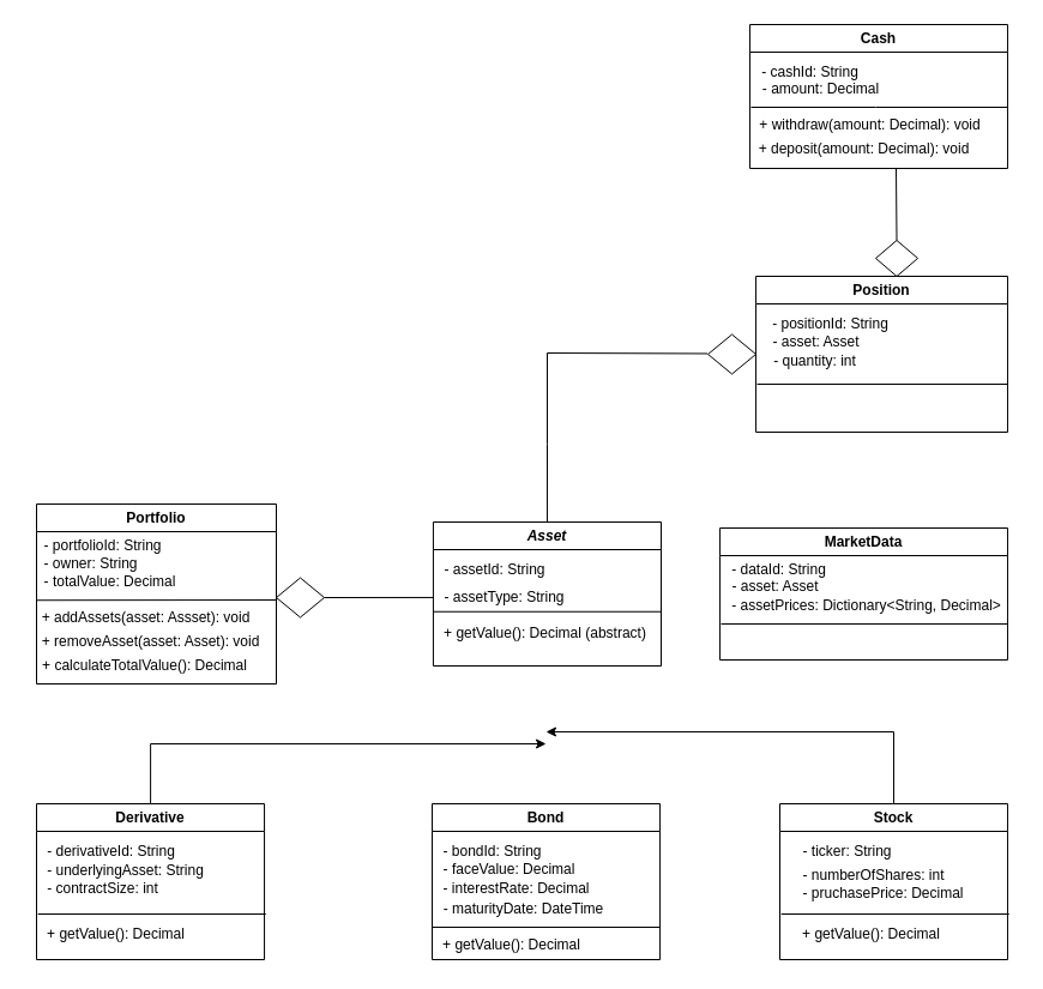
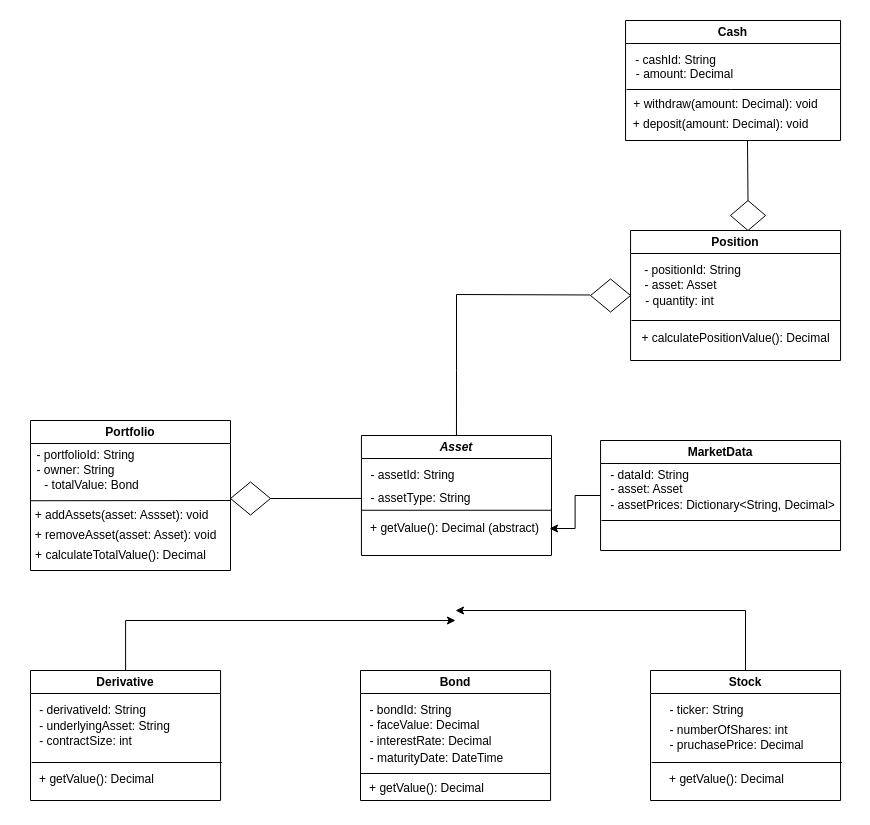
  <mxCell id="0" />
  <mxCell id="1" parent="0" />
  <mxCell id="2" value="" style="group" vertex="1" connectable="0" parent="1"><mxGeometry x="20" y="420" width="210" height="150" as="geometry" /></mxCell>
  <mxCell id="3" value="Portfolio" style="swimlane;whiteSpace=wrap;html=1;container=0;" vertex="1" parent="2"><mxGeometry x="10" width="200" height="150" as="geometry" /></mxCell>
  <mxCell id="4" value="- portfolioId: String" style="text;html=1;align=center;verticalAlign=middle;resizable=0;points=[];autosize=1;strokeColor=none;fillColor=none;container=0;" vertex="1" parent="2"><mxGeometry x="5" y="20" width="120" height="30" as="geometry" /></mxCell>
  <mxCell id="5" value="- owner: String" style="text;html=1;align=center;verticalAlign=middle;resizable=0;points=[];autosize=1;strokeColor=none;fillColor=none;container=0;" vertex="1" parent="2"><mxGeometry x="5" y="35" width="100" height="30" as="geometry" /></mxCell>
- <mxCell id="6" value="- totalValue: Decimal" style="text;html=1;align=center;verticalAlign=middle;resizable=0;points=[];autosize=1;strokeColor=none;fillColor=none;container=0;" vertex="1" parent="2"><mxGeometry x="6" y="50" width="130" height="30" as="geometry" /></mxCell>
+ <mxCell id="6" value="- totalValue: Bond" style="text;html=1;align=center;verticalAlign=middle;resizable=0;points=[];autosize=1;strokeColor=none;fillColor=none;container=0;" vertex="1" parent="2"><mxGeometry x="6" y="50" width="130" height="30" as="geometry" /></mxCell>
  <mxCell id="7" value="" style="endArrow=none;html=1;rounded=0;exitX=0.075;exitY=1.008;exitDx=0;exitDy=0;exitPerimeter=0;" edge="1" parent="2"><mxGeometry width="50" height="50" relative="1" as="geometry"><mxPoint x="10" y="80.24" as="sourcePoint" /><mxPoint x="210" y="80" as="targetPoint" /></mxGeometry></mxCell>
  <mxCell id="8" value="+ addAssets(asset: Assset): void" style="text;html=1;align=center;verticalAlign=middle;resizable=0;points=[];autosize=1;strokeColor=none;fillColor=none;container=0;" vertex="1" parent="2"><mxGeometry x="1" y="80" width="200" height="30" as="geometry" /></mxCell>
  <mxCell id="9" value="+ removeAsset(asset: Asset): void" style="text;html=1;align=center;verticalAlign=middle;resizable=0;points=[];autosize=1;strokeColor=none;fillColor=none;container=0;" vertex="1" parent="2"><mxGeometry y="100" width="210" height="30" as="geometry" /></mxCell>
  <mxCell id="10" value="+ calculateTotalValue(): Decimal" style="text;html=1;align=center;verticalAlign=middle;resizable=0;points=[];autosize=1;strokeColor=none;fillColor=none;container=0;" vertex="1" parent="2"><mxGeometry x="5" y="120" width="190" height="30" as="geometry" /></mxCell>
  <mxCell id="11" value="" style="group" vertex="1" connectable="0" parent="1"><mxGeometry x="360" y="435" width="191" height="205" as="geometry" /></mxCell>
  <mxCell id="12" value="&lt;i&gt;Asset&lt;/i&gt;" style="swimlane;whiteSpace=wrap;html=1;" vertex="1" parent="11"><mxGeometry x="0.95" width="190.05" height="120" as="geometry" /></mxCell>
  <mxCell id="13" value="- assetId: String" style="text;html=1;align=center;verticalAlign=middle;resizable=0;points=[];autosize=1;strokeColor=none;fillColor=none;" vertex="1" parent="12"><mxGeometry x="-3.801" y="25" width="110" height="30" as="geometry" /></mxCell>
  <mxCell id="14" value="" style="endArrow=none;html=1;rounded=0;entryX=1;entryY=0.5;entryDx=0;entryDy=0;exitX=0;exitY=0.5;exitDx=0;exitDy=0;" edge="1" parent="12"><mxGeometry width="50" height="50" relative="1" as="geometry"><mxPoint y="74.76" as="sourcePoint" /><mxPoint x="190.05" y="74.76" as="targetPoint" /></mxGeometry></mxCell>
  <mxCell id="15" value="+ getValue(): Decimal (abstract)" style="text;html=1;align=center;verticalAlign=middle;resizable=0;points=[];autosize=1;strokeColor=none;fillColor=none;" vertex="1" parent="12"><mxGeometry x="-1.9" y="78" width="190" height="30" as="geometry" /></mxCell>
  <mxCell id="16" value="- assetType: String" style="text;html=1;align=center;verticalAlign=middle;resizable=0;points=[];autosize=1;strokeColor=none;fillColor=none;" vertex="1" parent="11"><mxGeometry y="48" width="120" height="30" as="geometry" /></mxCell>
  <mxCell id="17" style="edgeStyle=orthogonalEdgeStyle;rounded=0;orthogonalLoop=1;jettySize=auto;html=1;exitX=0.5;exitY=0;exitDx=0;exitDy=0;" edge="1" parent="11" source="18"><mxGeometry relative="1" as="geometry"><mxPoint x="95" y="175" as="targetPoint" /><mxPoint x="384" y="235" as="sourcePoint" /><Array as="points"><mxPoint x="385" y="175" /></Array></mxGeometry></mxCell>
  <mxCell id="18" value="Stock" style="swimlane;whiteSpace=wrap;html=1;" vertex="1" parent="1"><mxGeometry x="650" y="670" width="190.05" height="130" as="geometry" /></mxCell>
  <mxCell id="19" value="- ticker: String" style="text;html=1;align=center;verticalAlign=middle;resizable=0;points=[];autosize=1;strokeColor=none;fillColor=none;" vertex="1" parent="18"><mxGeometry x="6" y="25" width="100" height="30" as="geometry" /></mxCell>
  <mxCell id="20" value="" style="endArrow=none;html=1;rounded=0;entryX=1;entryY=0.5;entryDx=0;entryDy=0;exitX=0;exitY=0.5;exitDx=0;exitDy=0;" edge="1" parent="18"><mxGeometry width="50" height="50" relative="1" as="geometry"><mxPoint x="1.2" y="92" as="sourcePoint" /><mxPoint x="191.25" y="92" as="targetPoint" /></mxGeometry></mxCell>
  <mxCell id="21" value="+ getValue(): Decimal" style="text;html=1;align=center;verticalAlign=middle;resizable=0;points=[];autosize=1;strokeColor=none;fillColor=none;" vertex="1" parent="18"><mxGeometry x="6" y="94" width="140" height="30" as="geometry" /></mxCell>
  <mxCell id="22" value="- numberOfShares: int" style="text;html=1;align=center;verticalAlign=middle;resizable=0;points=[];autosize=1;strokeColor=none;fillColor=none;" vertex="1" parent="18"><mxGeometry x="8" y="45" width="140" height="30" as="geometry" /></mxCell>
  <mxCell id="23" value="- pruchasePrice: Decimal" style="text;html=1;align=center;verticalAlign=middle;resizable=0;points=[];autosize=1;strokeColor=none;fillColor=none;" vertex="1" parent="18"><mxGeometry x="6" y="60" width="160" height="30" as="geometry" /></mxCell>
  <mxCell id="24" value="Bond" style="swimlane;whiteSpace=wrap;html=1;" vertex="1" parent="1"><mxGeometry x="360" y="670" width="190.05" height="130" as="geometry" /></mxCell>
  <mxCell id="25" value="- bondId: String" style="text;html=1;align=center;verticalAlign=middle;resizable=0;points=[];autosize=1;strokeColor=none;fillColor=none;" vertex="1" parent="24"><mxGeometry x="-5" y="25" width="110" height="30" as="geometry" /></mxCell>
  <mxCell id="26" value="" style="endArrow=none;html=1;rounded=0;entryX=1;entryY=0.5;entryDx=0;entryDy=0;exitX=0;exitY=0.5;exitDx=0;exitDy=0;" edge="1" parent="24"><mxGeometry width="50" height="50" relative="1" as="geometry"><mxPoint y="103" as="sourcePoint" /><mxPoint x="190.05" y="103" as="targetPoint" /></mxGeometry></mxCell>
  <mxCell id="27" value="+ getValue(): Decimal" style="text;html=1;align=center;verticalAlign=middle;resizable=0;points=[];autosize=1;strokeColor=none;fillColor=none;" vertex="1" parent="24"><mxGeometry x="-4" y="103" width="140" height="30" as="geometry" /></mxCell>
  <mxCell id="28" value="- faceValue: Decimal" style="text;html=1;align=center;verticalAlign=middle;resizable=0;points=[];autosize=1;strokeColor=none;fillColor=none;" vertex="1" parent="24"><mxGeometry x="-1" y="40" width="130" height="30" as="geometry" /></mxCell>
  <mxCell id="29" value="-&amp;nbsp;interestRate: Decimal" style="text;html=1;align=center;verticalAlign=middle;resizable=0;points=[];autosize=1;strokeColor=none;fillColor=none;" vertex="1" parent="24"><mxGeometry x="-5" y="56" width="150" height="30" as="geometry" /></mxCell>
  <mxCell id="30" value="-&amp;nbsp;maturityDate: DateTime" style="text;html=1;align=center;verticalAlign=middle;resizable=0;points=[];autosize=1;strokeColor=none;fillColor=none;" vertex="1" parent="24"><mxGeometry x="-4" y="73" width="160" height="30" as="geometry" /></mxCell>
  <mxCell id="31" style="edgeStyle=orthogonalEdgeStyle;rounded=0;orthogonalLoop=1;jettySize=auto;html=1;" edge="1" parent="1" source="32"><mxGeometry relative="1" as="geometry"><mxPoint x="455" y="620" as="targetPoint" /><Array as="points"><mxPoint x="125" y="620" /></Array></mxGeometry></mxCell>
  <mxCell id="32" value="Derivative" style="swimlane;whiteSpace=wrap;html=1;" vertex="1" parent="1"><mxGeometry x="30" y="670" width="190.05" height="130" as="geometry" /></mxCell>
  <mxCell id="33" value="- derivativeId: String" style="text;html=1;align=center;verticalAlign=middle;resizable=0;points=[];autosize=1;strokeColor=none;fillColor=none;" vertex="1" parent="32"><mxGeometry x="-3" y="25" width="130" height="30" as="geometry" /></mxCell>
  <mxCell id="34" value="" style="endArrow=none;html=1;rounded=0;entryX=1;entryY=0.5;entryDx=0;entryDy=0;exitX=0;exitY=0.5;exitDx=0;exitDy=0;" edge="1" parent="32"><mxGeometry width="50" height="50" relative="1" as="geometry"><mxPoint x="1.2" y="92" as="sourcePoint" /><mxPoint x="191.25" y="92" as="targetPoint" /></mxGeometry></mxCell>
  <mxCell id="35" value="+ getValue(): Decimal" style="text;html=1;align=center;verticalAlign=middle;resizable=0;points=[];autosize=1;strokeColor=none;fillColor=none;" vertex="1" parent="32"><mxGeometry x="-4" y="94" width="140" height="30" as="geometry" /></mxCell>
  <mxCell id="36" value="-&amp;nbsp;underlyingAsset: String" style="text;html=1;align=center;verticalAlign=middle;resizable=0;points=[];autosize=1;strokeColor=none;fillColor=none;" vertex="1" parent="32"><mxGeometry x="-1" y="41" width="150" height="30" as="geometry" /></mxCell>
  <mxCell id="37" value="-&amp;nbsp;contractSize: int" style="text;html=1;align=center;verticalAlign=middle;resizable=0;points=[];autosize=1;strokeColor=none;fillColor=none;" vertex="1" parent="32"><mxGeometry x="-5" y="56" width="120" height="30" as="geometry" /></mxCell>
  <mxCell id="38" value="Position" style="swimlane;whiteSpace=wrap;html=1;" vertex="1" parent="1"><mxGeometry x="630.05" y="230" width="210" height="130" as="geometry" /></mxCell>
  <mxCell id="39" value="- positionId: String" style="text;html=1;align=center;verticalAlign=middle;resizable=0;points=[];autosize=1;strokeColor=none;fillColor=none;" vertex="1" parent="38"><mxGeometry x="2" y="25" width="120" height="30" as="geometry" /></mxCell>
  <mxCell id="40" value="" style="endArrow=none;html=1;rounded=0;" edge="1" parent="38"><mxGeometry width="50" height="50" relative="1" as="geometry"><mxPoint x="1" y="90" as="sourcePoint" /><mxPoint x="210" y="90" as="targetPoint" /></mxGeometry></mxCell>
+ <mxCell id="41" value="+&amp;nbsp;calculatePositionValue(): Decimal" style="text;html=1;align=center;verticalAlign=middle;resizable=0;points=[];autosize=1;strokeColor=none;fillColor=none;" vertex="1" parent="38"><mxGeometry y="93" width="210" height="30" as="geometry" /></mxCell>
  <mxCell id="42" value="-&amp;nbsp;asset: Asset" style="text;html=1;align=center;verticalAlign=middle;resizable=0;points=[];autosize=1;strokeColor=none;fillColor=none;" vertex="1" parent="38"><mxGeometry y="40" width="100" height="30" as="geometry" /></mxCell>
  <mxCell id="43" value="-&amp;nbsp;quantity: int" style="text;html=1;align=center;verticalAlign=middle;resizable=0;points=[];autosize=1;strokeColor=none;fillColor=none;" vertex="1" parent="38"><mxGeometry x="4" y="56" width="90" height="30" as="geometry" /></mxCell>
  <mxCell id="44" value="Cash" style="swimlane;whiteSpace=wrap;html=1;" vertex="1" parent="1"><mxGeometry x="625.05" y="20" width="215" height="120" as="geometry" /></mxCell>
  <mxCell id="45" value="- cashId: String" style="text;html=1;align=center;verticalAlign=middle;resizable=0;points=[];autosize=1;strokeColor=none;fillColor=none;" vertex="1" parent="44"><mxGeometry y="25" width="100" height="30" as="geometry" /></mxCell>
  <mxCell id="46" value="" style="endArrow=none;html=1;rounded=0;" edge="1" parent="44"><mxGeometry width="50" height="50" relative="1" as="geometry"><mxPoint x="1" y="69" as="sourcePoint" /><mxPoint x="215" y="69" as="targetPoint" /><Array as="points"><mxPoint x="105" y="69" /></Array></mxGeometry></mxCell>
  <mxCell id="47" value="+&amp;nbsp;deposit(amount: Decimal): void" style="text;html=1;align=center;verticalAlign=middle;resizable=0;points=[];autosize=1;strokeColor=none;fillColor=none;" vertex="1" parent="44"><mxGeometry x="-5" y="89" width="200" height="30" as="geometry" /></mxCell>
  <mxCell id="48" value="-&amp;nbsp;amount: Decimal" style="text;html=1;align=center;verticalAlign=middle;resizable=0;points=[];autosize=1;strokeColor=none;fillColor=none;" vertex="1" parent="44"><mxGeometry x="-1" y="39.0" width="120" height="30" as="geometry" /></mxCell>
  <mxCell id="49" value="+ withdraw(amount: Decimal): void" style="text;html=1;align=center;verticalAlign=middle;resizable=0;points=[];autosize=1;strokeColor=none;fillColor=none;" vertex="1" parent="44"><mxGeometry x="-5" y="69.0" width="210" height="30" as="geometry" /></mxCell>
+ <mxCell id="50" value="" style="edgeStyle=orthogonalEdgeStyle;rounded=0;orthogonalLoop=1;jettySize=auto;html=1;" edge="1" parent="1" source="51" target="15"><mxGeometry relative="1" as="geometry" /></mxCell>
  <mxCell id="51" value="MarketData" style="swimlane;whiteSpace=wrap;html=1;" vertex="1" parent="1"><mxGeometry x="600.05" y="440" width="240" height="110" as="geometry" /></mxCell>
  <mxCell id="52" value="- dataId: String" style="text;html=1;align=center;verticalAlign=middle;resizable=0;points=[];autosize=1;strokeColor=none;fillColor=none;" vertex="1" parent="51"><mxGeometry x="-1" y="20" width="100" height="30" as="geometry" /></mxCell>
  <mxCell id="53" value="" style="endArrow=none;html=1;rounded=0;" edge="1" parent="51"><mxGeometry width="50" height="50" relative="1" as="geometry"><mxPoint x="1" y="80" as="sourcePoint" /><mxPoint x="240" y="80" as="targetPoint" /></mxGeometry></mxCell>
  <mxCell id="54" value="-&amp;nbsp;asset: Asset" style="text;html=1;align=center;verticalAlign=middle;resizable=0;points=[];autosize=1;strokeColor=none;fillColor=none;" vertex="1" parent="51"><mxGeometry x="-4" y="34" width="100" height="30" as="geometry" /></mxCell>
  <mxCell id="55" value="-&amp;nbsp;assetPrices: Dictionary&amp;lt;String, Decimal&amp;gt;" style="text;html=1;align=center;verticalAlign=middle;resizable=0;points=[];autosize=1;strokeColor=none;fillColor=none;" vertex="1" parent="51"><mxGeometry x="-3" y="50" width="250" height="30" as="geometry" /></mxCell>
  <mxCell id="56" value="" style="rhombus;whiteSpace=wrap;html=1;" vertex="1" parent="1"><mxGeometry x="230" y="481.5" width="40" height="33" as="geometry" /></mxCell>
  <mxCell id="57" value="" style="endArrow=none;html=1;rounded=0;entryX=0.012;entryY=0.498;entryDx=0;entryDy=0;entryPerimeter=0;exitX=1;exitY=0.5;exitDx=0;exitDy=0;" edge="1" parent="1" source="56" target="16"><mxGeometry width="50" height="50" relative="1" as="geometry"><mxPoint x="300" y="560" as="sourcePoint" /><mxPoint x="350" y="510" as="targetPoint" /></mxGeometry></mxCell>
  <mxCell id="58" value="" style="rhombus;whiteSpace=wrap;html=1;" vertex="1" parent="1"><mxGeometry x="590.05" y="278.5" width="40" height="33" as="geometry" /></mxCell>
  <mxCell id="59" value="" style="endArrow=none;html=1;rounded=0;entryX=0.012;entryY=0.498;entryDx=0;entryDy=0;entryPerimeter=0;exitX=0.5;exitY=0;exitDx=0;exitDy=0;" edge="1" parent="1" source="12"><mxGeometry width="50" height="50" relative="1" as="geometry"><mxPoint x="450" y="430" as="sourcePoint" /><mxPoint x="589.61" y="294.47" as="targetPoint" /><Array as="points"><mxPoint x="456" y="370" /><mxPoint x="456" y="294" /></Array></mxGeometry></mxCell>
  <mxCell id="60" value="" style="rhombus;whiteSpace=wrap;html=1;" vertex="1" parent="1"><mxGeometry x="730" y="200" width="35.02" height="30" as="geometry" /></mxCell>
  <mxCell id="61" value="" style="endArrow=none;html=1;rounded=0;entryX=0.5;entryY=0;entryDx=0;entryDy=0;" edge="1" parent="1" target="60"><mxGeometry width="50" height="50" relative="1" as="geometry"><mxPoint x="747" y="140" as="sourcePoint" /><mxPoint x="370" y="80" as="targetPoint" /></mxGeometry></mxCell>
